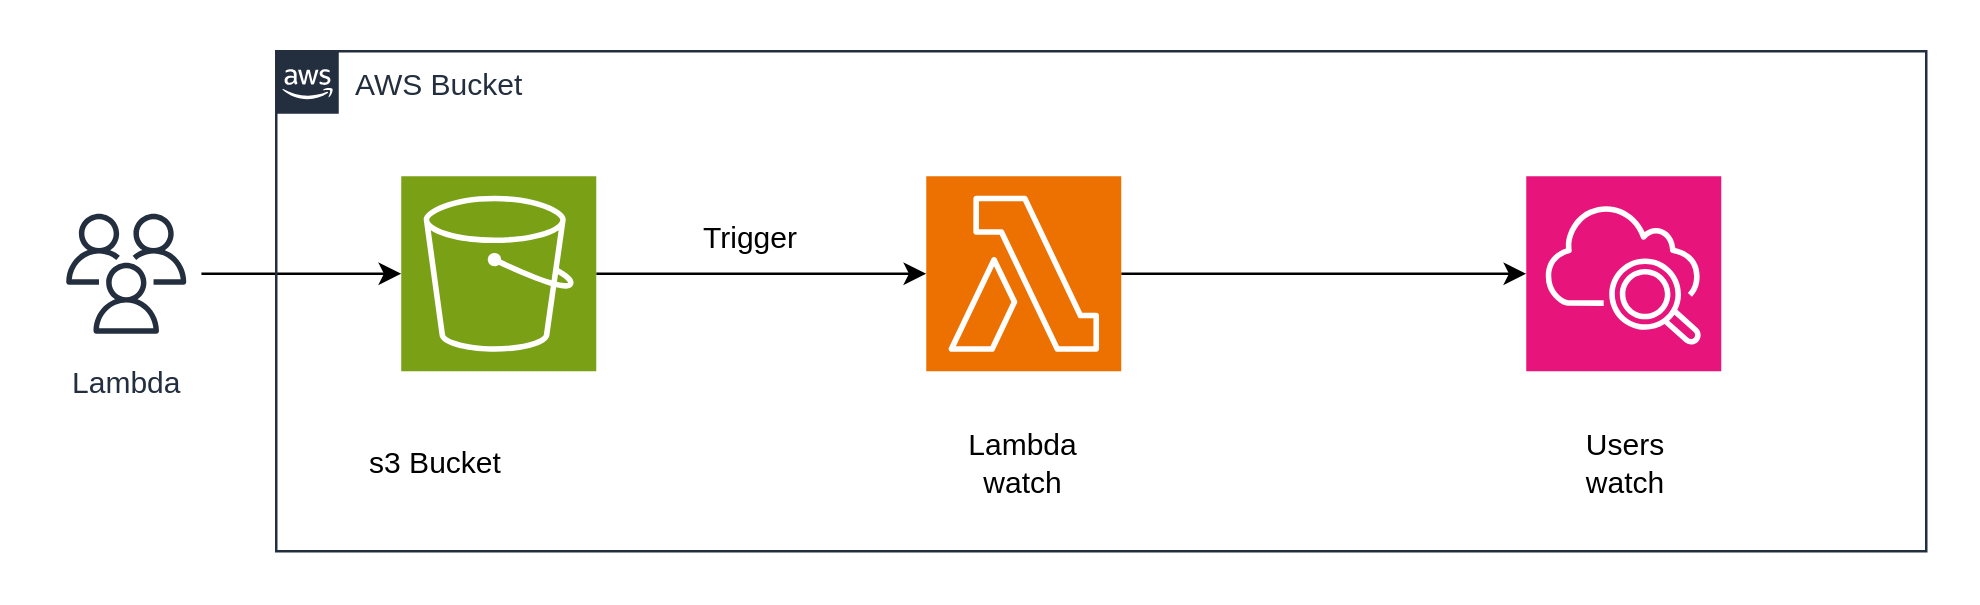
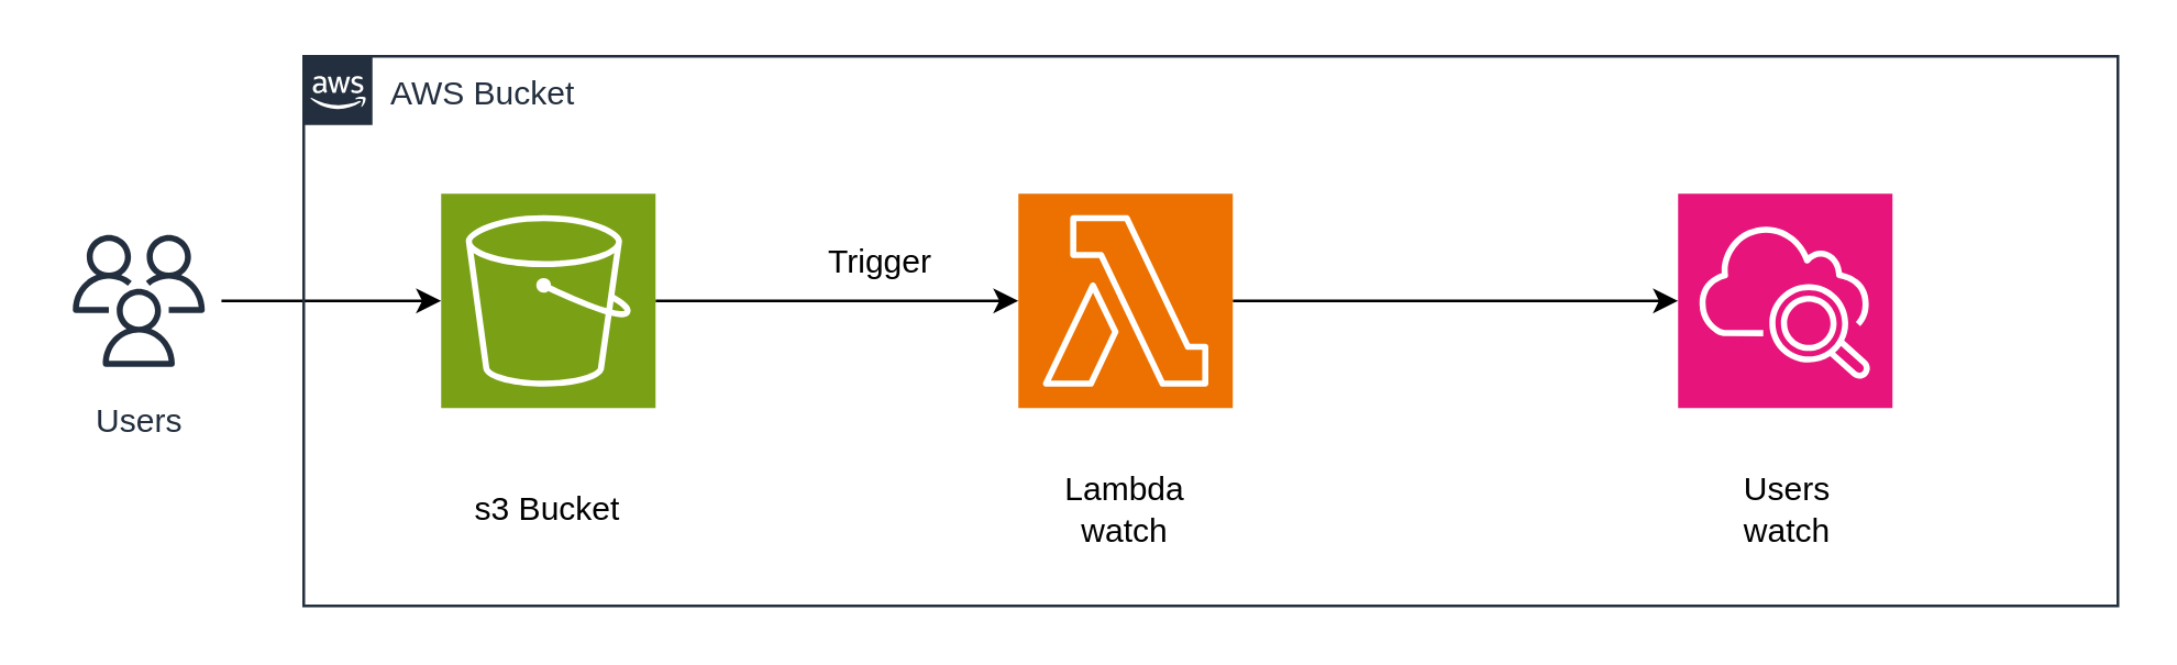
  <mxCell id="0" />
  <mxCell id="1" parent="0" />
  <mxCell id="2" value="" style="edgeStyle=orthogonalEdgeStyle;rounded=0;orthogonalLoop=1;jettySize=auto;html=1;entryX=0;entryY=0.5;entryDx=0;entryDy=0;entryPerimeter=0;" edge="1" parent="1" source="3" target="5"><mxGeometry relative="1" as="geometry"><mxPoint x="318" y="109" as="targetPoint" /></mxGeometry></mxCell>
  <mxCell id="3" value="" style="sketch=0;points=[[0,0,0],[0.25,0,0],[0.5,0,0],[0.75,0,0],[1,0,0],[0,1,0],[0.25,1,0],[0.5,1,0],[0.75,1,0],[1,1,0],[0,0.25,0],[0,0.5,0],[0,0.75,0],[1,0.25,0],[1,0.5,0],[1,0.75,0]];outlineConnect=0;fontColor=#232F3E;fillColor=#7AA116;strokeColor=#ffffff;dashed=0;verticalLabelPosition=bottom;verticalAlign=top;align=center;html=1;fontSize=12;fontStyle=0;aspect=fixed;shape=mxgraph.aws4.resourceIcon;resIcon=mxgraph.aws4.s3;" vertex="1" parent="1"><mxGeometry x="160" y="70" width="78" height="78" as="geometry" /></mxCell>
  <mxCell id="4" value="" style="edgeStyle=orthogonalEdgeStyle;rounded=0;orthogonalLoop=1;jettySize=auto;html=1;entryX=0;entryY=0.5;entryDx=0;entryDy=0;entryPerimeter=0;" edge="1" parent="1" source="5" target="6"><mxGeometry relative="1" as="geometry"><mxPoint x="528" y="109" as="targetPoint" /></mxGeometry></mxCell>
  <mxCell id="5" value="" style="sketch=0;points=[[0,0,0],[0.25,0,0],[0.5,0,0],[0.75,0,0],[1,0,0],[0,1,0],[0.25,1,0],[0.5,1,0],[0.75,1,0],[1,1,0],[0,0.25,0],[0,0.5,0],[0,0.75,0],[1,0.25,0],[1,0.5,0],[1,0.75,0]];outlineConnect=0;fontColor=#232F3E;fillColor=#ED7100;strokeColor=#ffffff;dashed=0;verticalLabelPosition=bottom;verticalAlign=top;align=center;html=1;fontSize=12;fontStyle=0;aspect=fixed;shape=mxgraph.aws4.resourceIcon;resIcon=mxgraph.aws4.lambda;" vertex="1" parent="1"><mxGeometry x="370" y="70" width="78" height="78" as="geometry" /></mxCell>
  <mxCell id="6" value="" style="sketch=0;points=[[0,0,0],[0.25,0,0],[0.5,0,0],[0.75,0,0],[1,0,0],[0,1,0],[0.25,1,0],[0.5,1,0],[0.75,1,0],[1,1,0],[0,0.25,0],[0,0.5,0],[0,0.75,0],[1,0.25,0],[1,0.5,0],[1,0.75,0]];points=[[0,0,0],[0.25,0,0],[0.5,0,0],[0.75,0,0],[1,0,0],[0,1,0],[0.25,1,0],[0.5,1,0],[0.75,1,0],[1,1,0],[0,0.25,0],[0,0.5,0],[0,0.75,0],[1,0.25,0],[1,0.5,0],[1,0.75,0]];outlineConnect=0;fontColor=#232F3E;fillColor=#E7157B;strokeColor=#ffffff;dashed=0;verticalLabelPosition=bottom;verticalAlign=top;align=center;html=1;fontSize=12;fontStyle=0;aspect=fixed;shape=mxgraph.aws4.resourceIcon;resIcon=mxgraph.aws4.cloudwatch_2;" vertex="1" parent="1"><mxGeometry x="610" y="70" width="78" height="78" as="geometry" /></mxCell>
  <mxCell id="7" value="" style="edgeStyle=orthogonalEdgeStyle;rounded=0;orthogonalLoop=1;jettySize=auto;html=1;" edge="1" parent="1" source="8" target="3"><mxGeometry relative="1" as="geometry" /></mxCell>
- <mxCell id="8" value="Lambda" style="sketch=0;outlineConnect=0;fontColor=#232F3E;gradientColor=none;strokeColor=#232F3E;fillColor=#ffffff;dashed=0;verticalLabelPosition=bottom;verticalAlign=top;align=center;html=1;fontSize=12;fontStyle=0;aspect=fixed;shape=mxgraph.aws4.resourceIcon;resIcon=mxgraph.aws4.users;" vertex="1" parent="1"><mxGeometry x="20" y="79" width="60" height="60" as="geometry" /></mxCell>
+ <mxCell id="8" value="Users" style="sketch=0;outlineConnect=0;fontColor=#232F3E;gradientColor=none;strokeColor=#232F3E;fillColor=#ffffff;dashed=0;verticalLabelPosition=bottom;verticalAlign=top;align=center;html=1;fontSize=12;fontStyle=0;aspect=fixed;shape=mxgraph.aws4.resourceIcon;resIcon=mxgraph.aws4.users;" vertex="1" parent="1"><mxGeometry x="20" y="79" width="60" height="60" as="geometry" /></mxCell>
  <mxCell id="9" value="AWS Bucket" style="points=[[0,0],[0.25,0],[0.5,0],[0.75,0],[1,0],[1,0.25],[1,0.5],[1,0.75],[1,1],[0.75,1],[0.5,1],[0.25,1],[0,1],[0,0.75],[0,0.5],[0,0.25]];outlineConnect=0;gradientColor=none;html=1;whiteSpace=wrap;fontSize=12;fontStyle=0;container=1;pointerEvents=0;collapsible=0;recursiveResize=0;shape=mxgraph.aws4.group;grIcon=mxgraph.aws4.group_aws_cloud_alt;strokeColor=#232F3E;fillColor=none;verticalAlign=top;align=left;spacingLeft=30;fontColor=#232F3E;dashed=0;" vertex="1" parent="1"><mxGeometry x="110" y="20" width="660" height="200" as="geometry" /></mxCell>
- <mxCell id="10" value="s3 Bucket" style="text;html=1;align=center;verticalAlign=middle;whiteSpace=wrap;rounded=0;" vertex="1" parent="9"><mxGeometry x="34" y="150" width="60" height="30" as="geometry" /></mxCell>
+ <mxCell id="10" value="s3 Bucket" style="text;html=1;align=center;verticalAlign=middle;whiteSpace=wrap;rounded=0;" vertex="1" parent="9"><mxGeometry x="59" y="150" width="60" height="30" as="geometry" /></mxCell>
  <mxCell id="11" value="Lambda watch" style="text;html=1;align=center;verticalAlign=middle;whiteSpace=wrap;rounded=0;" vertex="1" parent="9"><mxGeometry x="269" y="150" width="60" height="30" as="geometry" /></mxCell>
  <mxCell id="12" value="Users watch" style="text;html=1;align=center;verticalAlign=middle;whiteSpace=wrap;rounded=0;" vertex="1" parent="9"><mxGeometry x="510" y="150" width="60" height="30" as="geometry" /></mxCell>
- <mxCell id="13" value="Trigger" style="text;html=1;align=center;verticalAlign=middle;whiteSpace=wrap;rounded=0;" vertex="1" parent="9"><mxGeometry x="160" y="60" width="60" height="30" as="geometry" /></mxCell>
+ <mxCell id="13" value="Trigger" style="text;html=1;align=center;verticalAlign=middle;whiteSpace=wrap;rounded=0;" vertex="1" parent="9"><mxGeometry x="180" y="60" width="60" height="30" as="geometry" /></mxCell>
